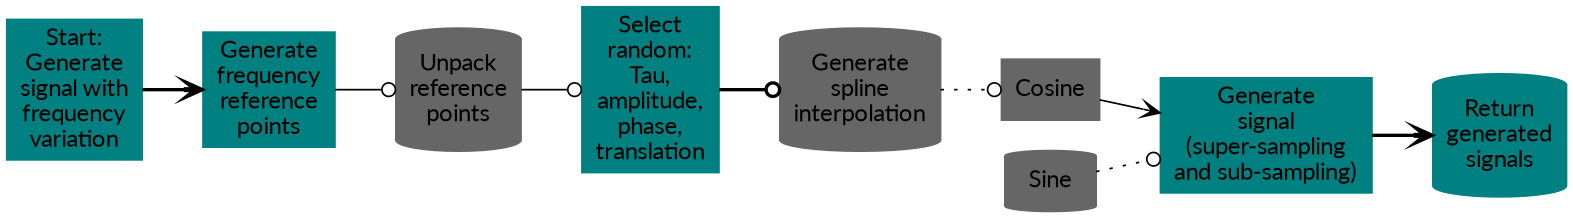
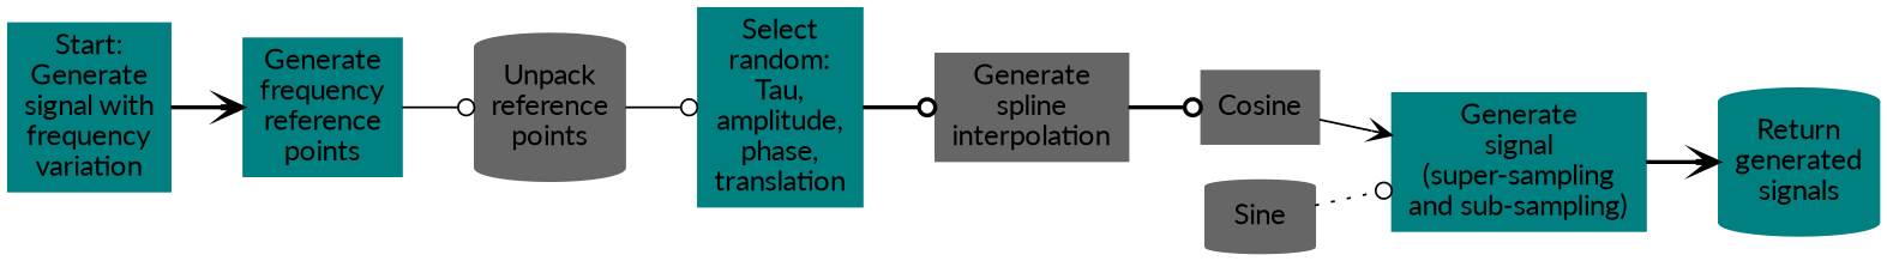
  digraph {
    fontname=Lato
    rankdir=LR
    node [color=teal fontname=Lato fontsize=14 shape=box style=filled]
    edge [arrowhead=odot fontname=Lato style=bold]
    n1 [label="Start:\nGenerate\nsignal with\nfrequency\nvariation"]
    n2 [label="Generate\nfrequency\nreference\npoints"]
    n3 [color=gray40 label="Unpack\nreference\npoints" shape=cylinder]
    n4 [label="Select\nrandom:\nTau,\namplitude,\nphase,\ntranslation"]
-   n5 [color=gray40 label="Generate\nspline\ninterpolation" shape=cylinder]
+   n5 [color=gray40 label="Generate\nspline\ninterpolation"]
    n6 [color=gray40 label=Cosine]
    n7 [color=gray40 label=Sine shape=cylinder]
    n8 [label="Generate\nsignal\n(super-sampling\nand sub-sampling)"]
    n9 [label="Return\ngenerated\nsignals" shape=cylinder]
    n1 -> n2 [arrowhead=vee]
    n2 -> n3 [style=solid]
    n3 -> n4 [style=solid]
    n4 -> n5
-   n5 -> n6 [style=dotted]
+   n5 -> n6
    n6 -> n8 [arrowhead=vee style=solid]
    n7 -> n8 [style=dotted]
    n8 -> n9 [arrowhead=vee]
  }
